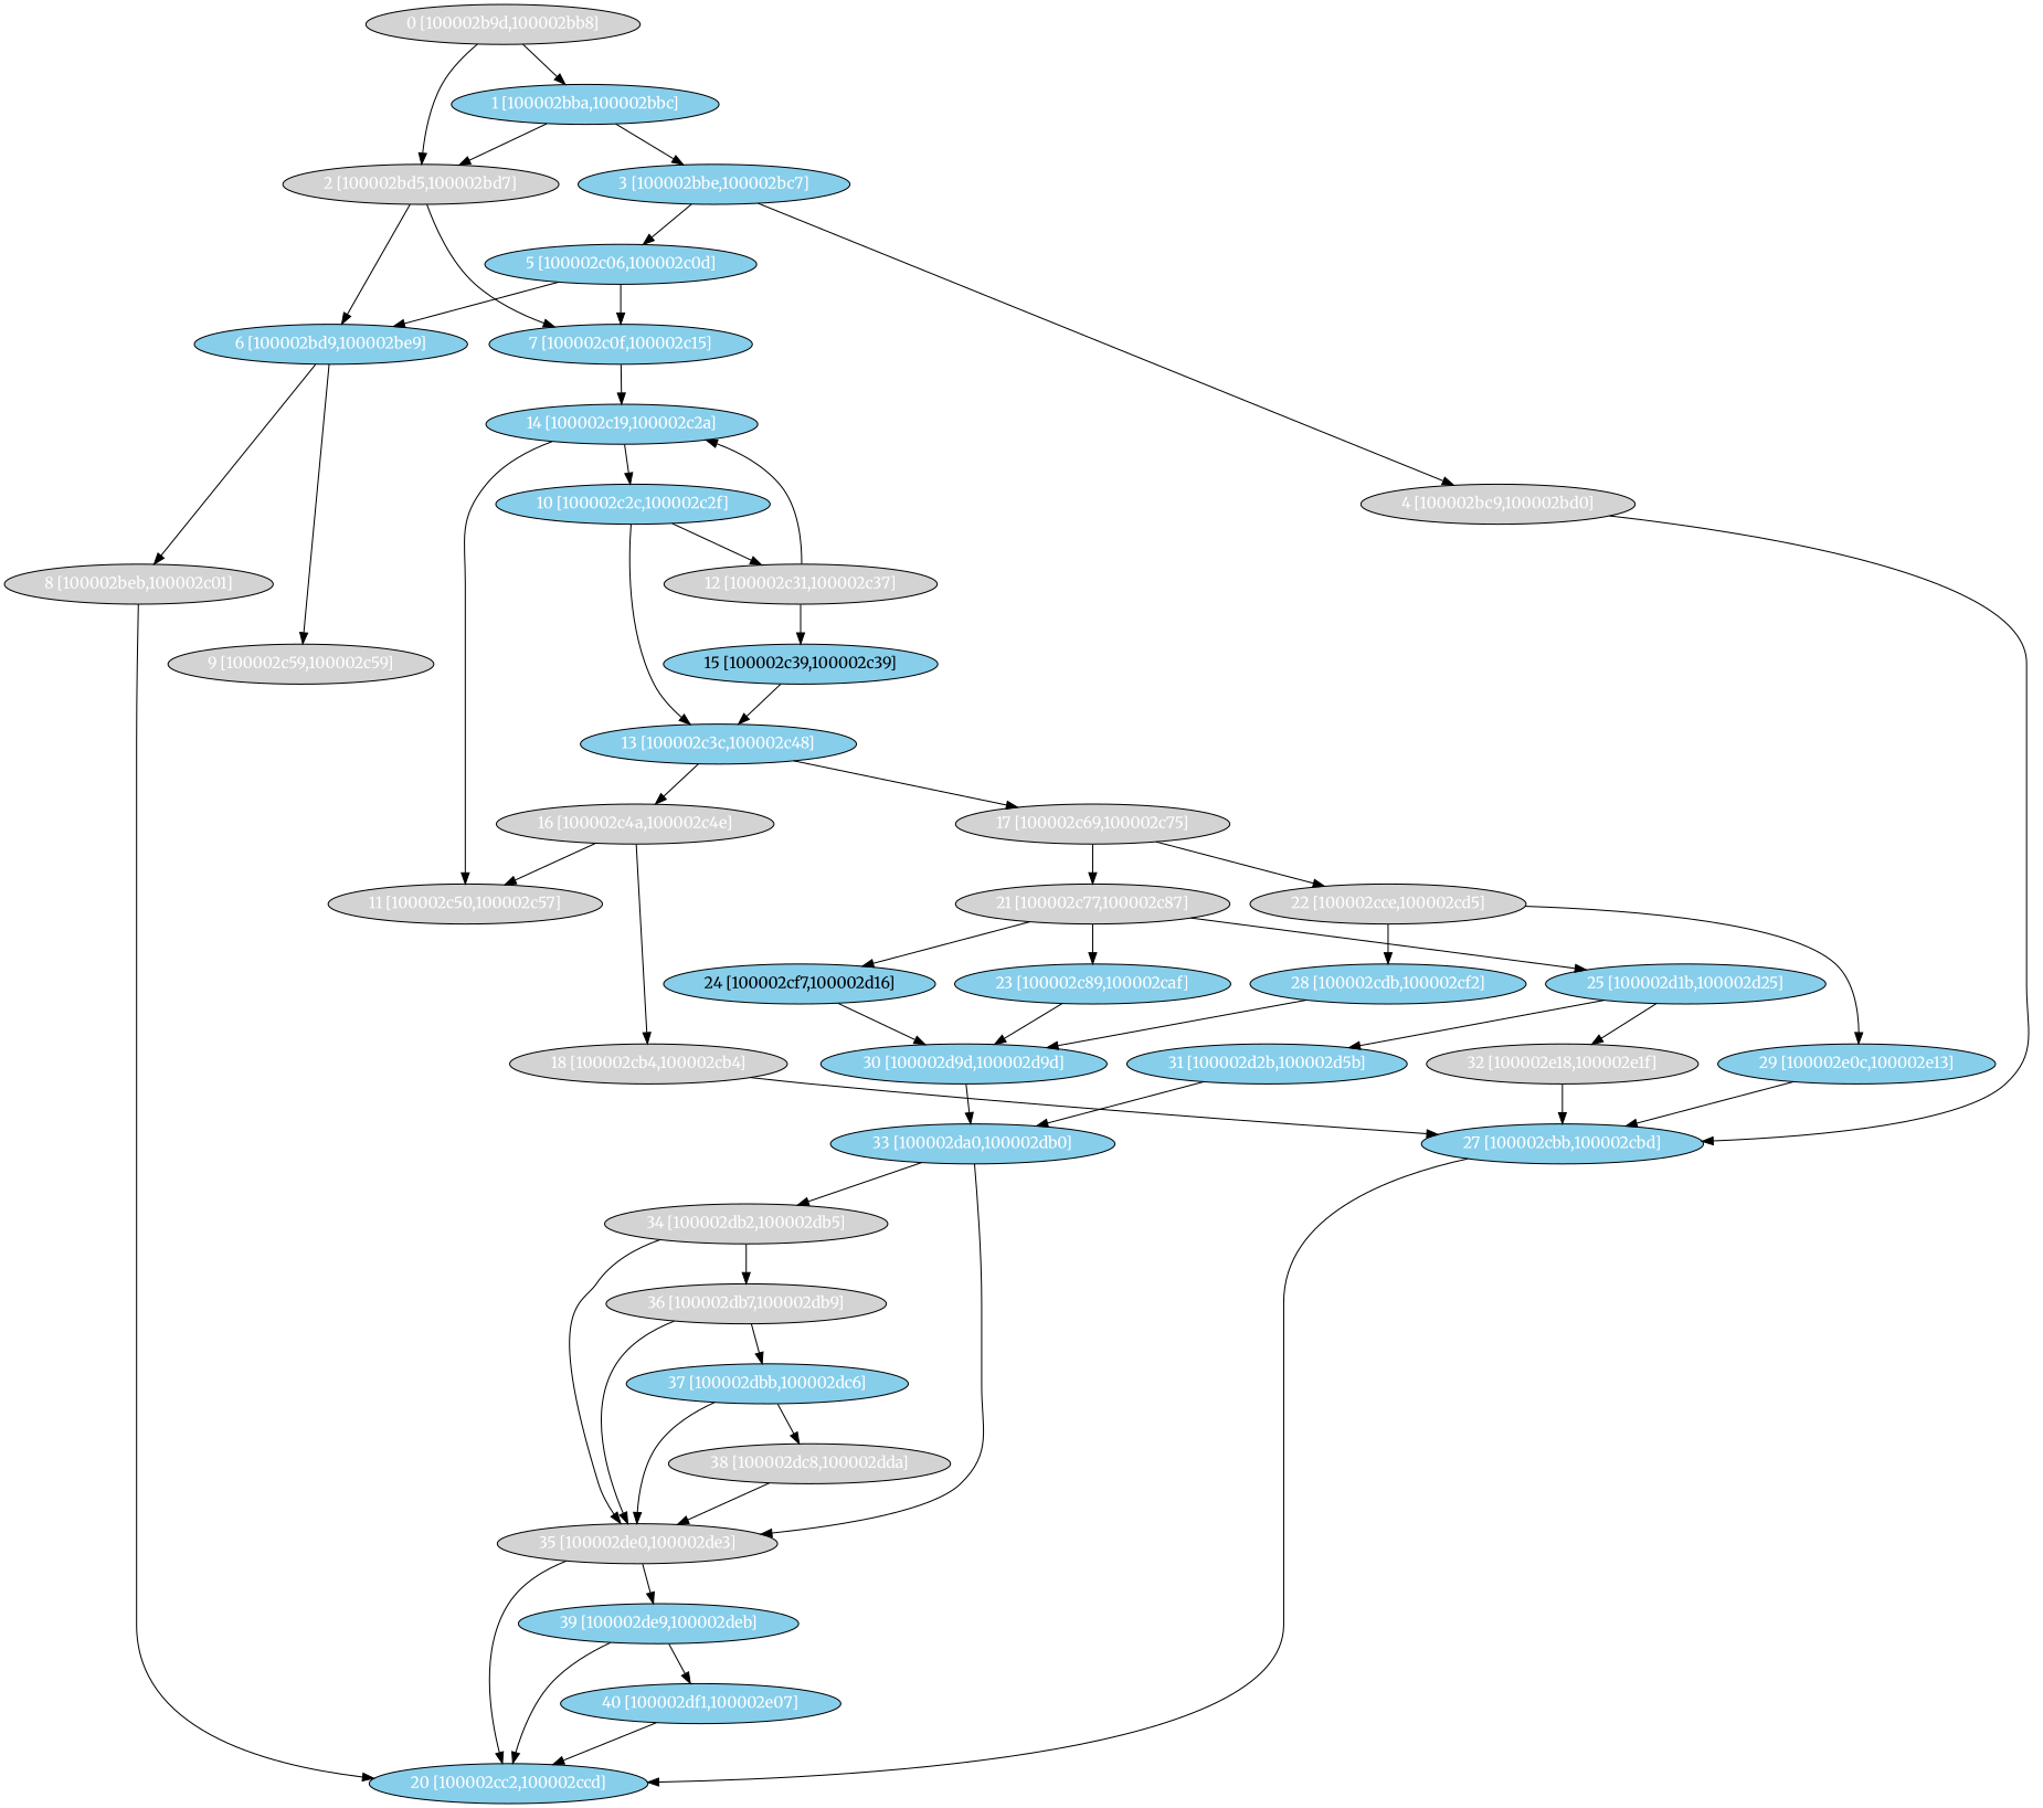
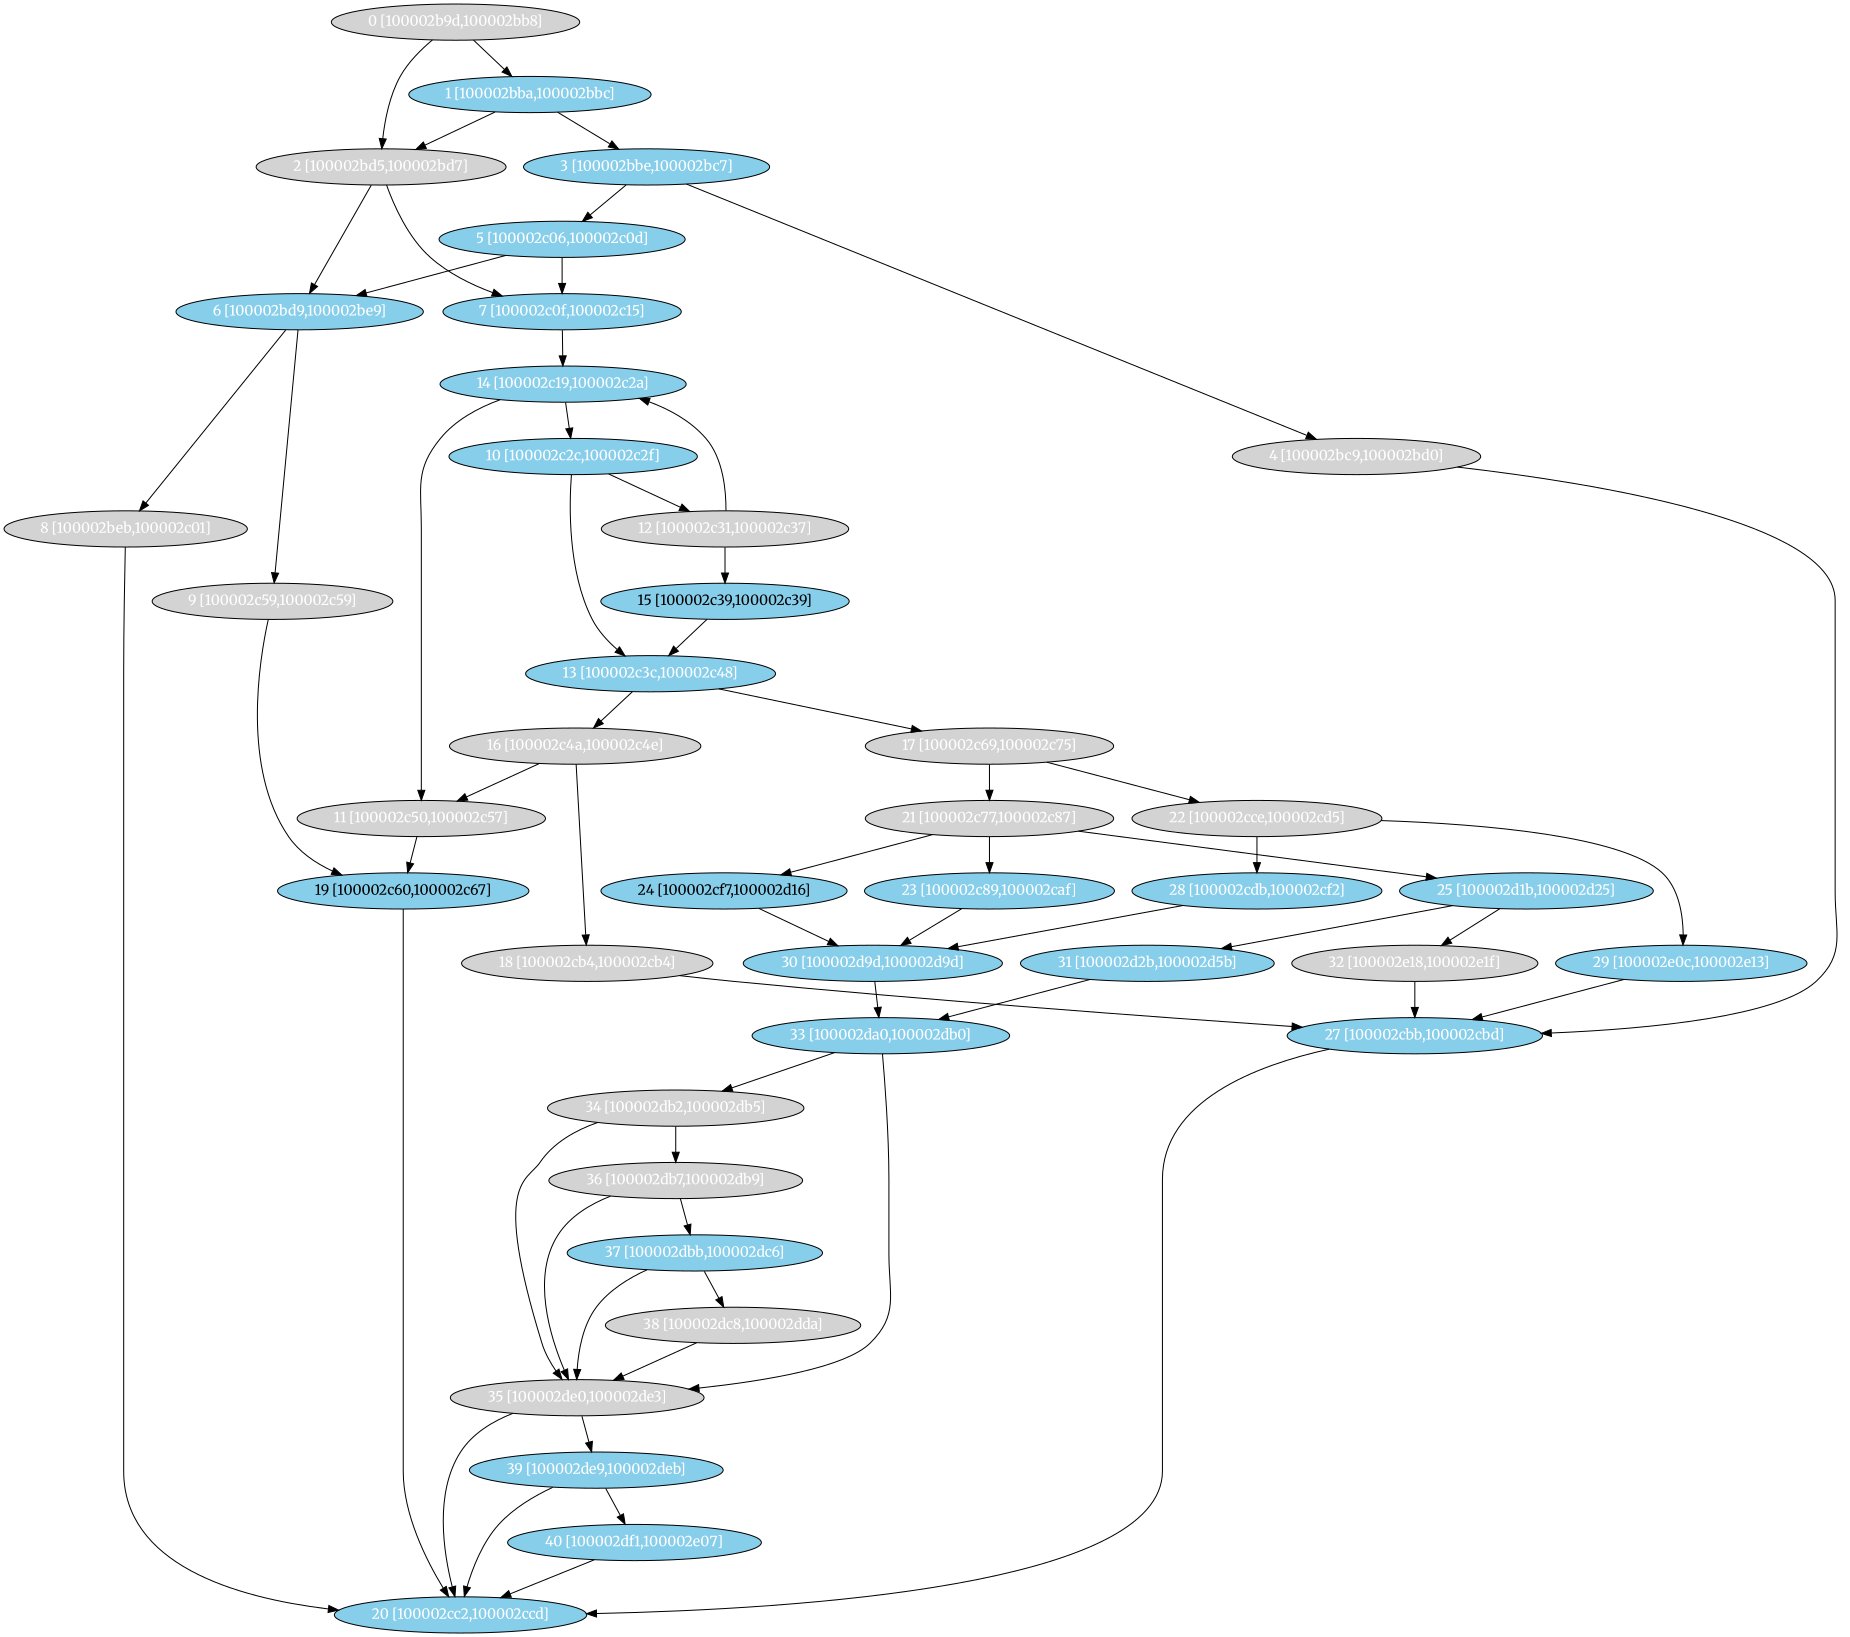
  digraph {
    fontname=Merriweather
    node [fillcolor=skyblue fontcolor="#ffffff" fontname=Merriweather shape=oval style=filled]
    edge [fontname=Merriweather]
    n1 [fillcolor=lightgrey label="0 [100002b9d,100002bb8]"]
    n2 [label="1 [100002bba,100002bbc]"]
    n3 [fillcolor=lightgrey label="2 [100002bd5,100002bd7]"]
    n4 [label="3 [100002bbe,100002bc7]"]
    n5 [label="6 [100002bd9,100002be9]"]
    n6 [label="7 [100002c0f,100002c15]"]
    n7 [fillcolor=lightgrey label="4 [100002bc9,100002bd0]"]
    n8 [label="5 [100002c06,100002c0d]"]
    n9 [fillcolor=lightgrey label="8 [100002beb,100002c01]"]
    n10 [fillcolor=lightgrey label="9 [100002c59,100002c59]"]
    n11 [label="14 [100002c19,100002c2a]"]
    n12 [label="27 [100002cbb,100002cbd]"]
    n13 [label="20 [100002cc2,100002ccd]"]
+   n14 [fontcolor="#000000" label="19 [100002c60,100002c67]"]
    n15 [label="10 [100002c2c,100002c2f]"]
    n16 [fillcolor=lightgrey label="11 [100002c50,100002c57]"]
    n17 [fillcolor=lightgrey label="12 [100002c31,100002c37]"]
    n18 [label="13 [100002c3c,100002c48]"]
    n19 [fontcolor="#000000" label="15 [100002c39,100002c39]"]
    n20 [fillcolor=lightgrey label="16 [100002c4a,100002c4e]"]
    n21 [fillcolor=lightgrey label="17 [100002c69,100002c75]"]
    n22 [fillcolor=lightgrey label="18 [100002cb4,100002cb4]"]
    n23 [fillcolor=lightgrey label="21 [100002c77,100002c87]"]
    n24 [fillcolor=lightgrey label="22 [100002cce,100002cd5]"]
    n25 [label="23 [100002c89,100002caf]"]
    n26 [fontcolor="#000000" label="24 [100002cf7,100002d16]"]
    n27 [label="25 [100002d1b,100002d25]"]
    n28 [label="28 [100002cdb,100002cf2]"]
    n29 [label="29 [100002e0c,100002e13]"]
    n30 [label="30 [100002d9d,100002d9d]"]
    n31 [label="31 [100002d2b,100002d5b]"]
    n32 [fillcolor=lightgrey label="32 [100002e18,100002e1f]"]
    n33 [label="33 [100002da0,100002db0]"]
    n34 [fillcolor=lightgrey label="34 [100002db2,100002db5]"]
    n35 [fillcolor=lightgrey label="35 [100002de0,100002de3]"]
    n36 [fillcolor=lightgrey label="36 [100002db7,100002db9]"]
    n37 [label="39 [100002de9,100002deb]"]
    n38 [label="37 [100002dbb,100002dc6]"]
    n39 [label="40 [100002df1,100002e07]"]
    n40 [fillcolor=lightgrey label="38 [100002dc8,100002dda]"]
    n1 -> n2
    n1 -> n3
    n2 -> n3
    n2 -> n4
    n3 -> n5
    n3 -> n6
    n4 -> n7
    n4 -> n8
    n5 -> n9
    n5 -> n10
    n6 -> n11
    n7 -> n12
    n8 -> n5
    n8 -> n6
    n9 -> n13
+   n10 -> n14
    n11 -> n15
    n11 -> n16
    n12 -> n13
+   n14 -> n13
    n15 -> n17
    n15 -> n18
+   n16 -> n14
    n17 -> n11
    n17 -> n19
    n18 -> n20
    n18 -> n21
    n19 -> n18
    n20 -> n16
    n20 -> n22
    n21 -> n23
    n21 -> n24
    n22 -> n12
    n23 -> n25
    n23 -> n26
    n23 -> n27
    n24 -> n28
    n24 -> n29
    n25 -> n30
    n26 -> n30
    n27 -> n31
    n27 -> n32
    n28 -> n30
    n29 -> n12
    n30 -> n33
    n31 -> n33
    n32 -> n12
    n33 -> n34
    n33 -> n35
    n34 -> n35
    n34 -> n36
    n35 -> n13
    n35 -> n37
    n36 -> n35
    n36 -> n38
    n37 -> n13
    n37 -> n39
    n38 -> n35
    n38 -> n40
    n39 -> n13
    n40 -> n35
  }
